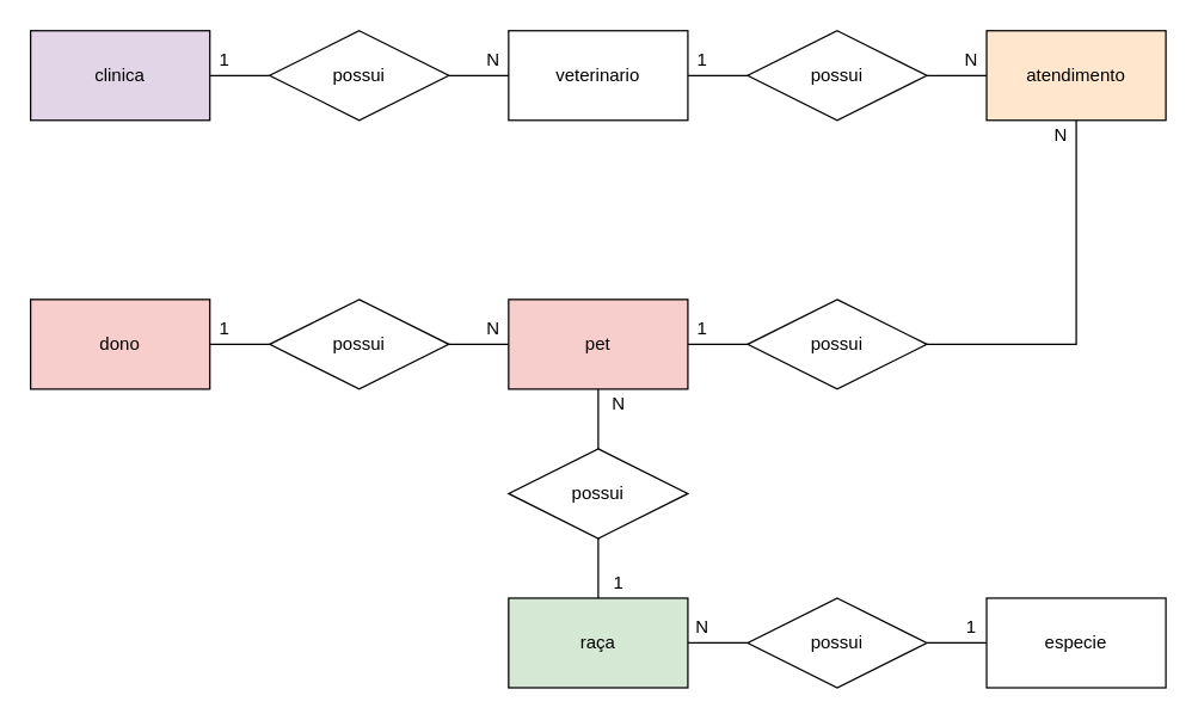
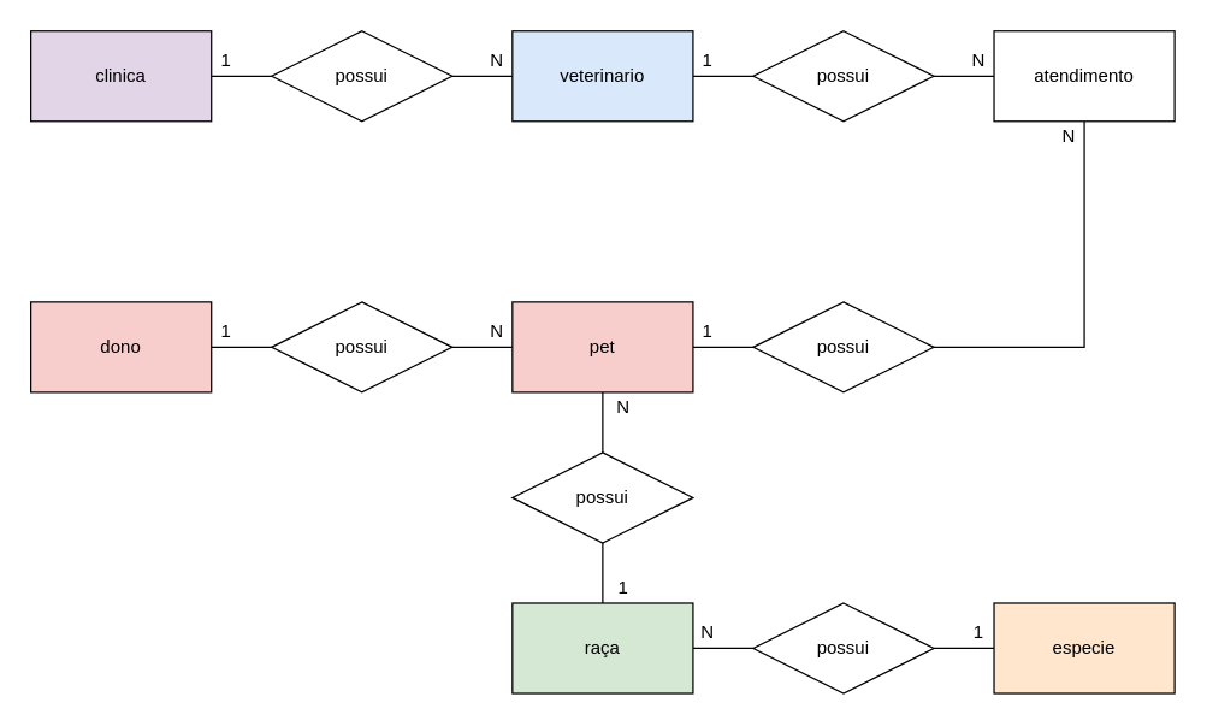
  <mxCell id="0" />
  <mxCell id="1" parent="0" />
  <mxCell id="2" style="edgeStyle=orthogonalEdgeStyle;rounded=0;orthogonalLoop=1;jettySize=auto;html=1;endArrow=none;endFill=0;" parent="1" source="3" target="7" edge="1"><mxGeometry relative="1" as="geometry" /></mxCell>
  <mxCell id="3" value="clinica" style="rounded=0;whiteSpace=wrap;html=1;fillColor=#e1d5e7;" parent="1" vertex="1"><mxGeometry x="20" y="20" width="120" height="60" as="geometry" /></mxCell>
  <mxCell id="4" style="edgeStyle=orthogonalEdgeStyle;rounded=0;orthogonalLoop=1;jettySize=auto;html=1;endArrow=none;endFill=0;" parent="1" source="5" target="9" edge="1"><mxGeometry relative="1" as="geometry" /></mxCell>
- <mxCell id="5" value="veterinario" style="rounded=0;whiteSpace=wrap;html=1;" parent="1" vertex="1"><mxGeometry x="340" y="20" width="120" height="60" as="geometry" /></mxCell>
+ <mxCell id="5" value="veterinario" style="rounded=0;whiteSpace=wrap;html=1;fillColor=#dae8fc;" parent="1" vertex="1"><mxGeometry x="340" y="20" width="120" height="60" as="geometry" /></mxCell>
  <mxCell id="6" style="edgeStyle=orthogonalEdgeStyle;rounded=0;orthogonalLoop=1;jettySize=auto;html=1;endArrow=none;endFill=0;" parent="1" source="7" target="5" edge="1"><mxGeometry relative="1" as="geometry" /></mxCell>
  <mxCell id="7" value="possui" style="shape=rhombus;perimeter=rhombusPerimeter;whiteSpace=wrap;html=1;align=center;" parent="1" vertex="1"><mxGeometry x="180" y="20" width="120" height="60" as="geometry" /></mxCell>
  <mxCell id="8" style="edgeStyle=orthogonalEdgeStyle;rounded=0;orthogonalLoop=1;jettySize=auto;html=1;endArrow=none;endFill=0;" parent="1" source="9" target="11" edge="1"><mxGeometry relative="1" as="geometry" /></mxCell>
  <mxCell id="9" value="possui" style="shape=rhombus;perimeter=rhombusPerimeter;whiteSpace=wrap;html=1;align=center;" parent="1" vertex="1"><mxGeometry x="500" y="20" width="120" height="60" as="geometry" /></mxCell>
  <mxCell id="10" style="edgeStyle=orthogonalEdgeStyle;rounded=0;orthogonalLoop=1;jettySize=auto;html=1;entryX=1;entryY=0.5;entryDx=0;entryDy=0;endArrow=none;endFill=0;" parent="1" source="11" target="16" edge="1"><mxGeometry relative="1" as="geometry"><Array as="points"><mxPoint x="720" y="230" /></Array></mxGeometry></mxCell>
- <mxCell id="11" value="atendimento" style="rounded=0;whiteSpace=wrap;html=1;fillColor=#ffe6cc;" parent="1" vertex="1"><mxGeometry x="660" y="20" width="120" height="60" as="geometry" /></mxCell>
+ <mxCell id="11" value="atendimento" style="rounded=0;whiteSpace=wrap;html=1;" parent="1" vertex="1"><mxGeometry x="660" y="20" width="120" height="60" as="geometry" /></mxCell>
  <mxCell id="12" style="edgeStyle=orthogonalEdgeStyle;rounded=0;orthogonalLoop=1;jettySize=auto;html=1;entryX=0.5;entryY=0;entryDx=0;entryDy=0;endArrow=none;endFill=0;" parent="1" source="14" target="18" edge="1"><mxGeometry relative="1" as="geometry" /></mxCell>
  <mxCell id="13" style="edgeStyle=orthogonalEdgeStyle;rounded=0;orthogonalLoop=1;jettySize=auto;html=1;endArrow=none;endFill=0;" parent="1" source="14" target="26" edge="1"><mxGeometry relative="1" as="geometry" /></mxCell>
  <mxCell id="14" value="pet" style="rounded=0;whiteSpace=wrap;html=1;fillColor=#f8cecc;" parent="1" vertex="1"><mxGeometry x="340" y="200" width="120" height="60" as="geometry" /></mxCell>
  <mxCell id="15" style="edgeStyle=orthogonalEdgeStyle;rounded=0;orthogonalLoop=1;jettySize=auto;html=1;endArrow=none;endFill=0;" parent="1" source="16" target="14" edge="1"><mxGeometry relative="1" as="geometry" /></mxCell>
  <mxCell id="16" value="possui" style="shape=rhombus;perimeter=rhombusPerimeter;whiteSpace=wrap;html=1;align=center;" parent="1" vertex="1"><mxGeometry x="500" y="200" width="120" height="60" as="geometry" /></mxCell>
  <mxCell id="17" style="edgeStyle=orthogonalEdgeStyle;rounded=0;orthogonalLoop=1;jettySize=auto;html=1;endArrow=none;endFill=0;" parent="1" source="18" target="20" edge="1"><mxGeometry relative="1" as="geometry" /></mxCell>
  <mxCell id="18" value="possui" style="shape=rhombus;perimeter=rhombusPerimeter;whiteSpace=wrap;html=1;align=center;" parent="1" vertex="1"><mxGeometry x="340" y="300" width="120" height="60" as="geometry" /></mxCell>
  <mxCell id="19" style="edgeStyle=orthogonalEdgeStyle;rounded=0;orthogonalLoop=1;jettySize=auto;html=1;endArrow=none;endFill=0;" parent="1" source="20" target="22" edge="1"><mxGeometry relative="1" as="geometry" /></mxCell>
  <mxCell id="20" value="raça" style="rounded=0;whiteSpace=wrap;html=1;fillColor=#d5e8d4;" parent="1" vertex="1"><mxGeometry x="340" y="400" width="120" height="60" as="geometry" /></mxCell>
  <mxCell id="21" style="edgeStyle=orthogonalEdgeStyle;rounded=0;orthogonalLoop=1;jettySize=auto;html=1;endArrow=none;endFill=0;" parent="1" source="22" target="23" edge="1"><mxGeometry relative="1" as="geometry" /></mxCell>
  <mxCell id="22" value="possui" style="shape=rhombus;perimeter=rhombusPerimeter;whiteSpace=wrap;html=1;align=center;" parent="1" vertex="1"><mxGeometry x="500" y="400" width="120" height="60" as="geometry" /></mxCell>
- <mxCell id="23" value="especie" style="rounded=0;whiteSpace=wrap;html=1;" parent="1" vertex="1"><mxGeometry x="660" y="400" width="120" height="60" as="geometry" /></mxCell>
+ <mxCell id="23" value="especie" style="rounded=0;whiteSpace=wrap;html=1;fillColor=#ffe6cc;" parent="1" vertex="1"><mxGeometry x="660" y="400" width="120" height="60" as="geometry" /></mxCell>
  <mxCell id="24" value="dono" style="rounded=0;whiteSpace=wrap;html=1;fillColor=#f8cecc;" parent="1" vertex="1"><mxGeometry x="20" y="200" width="120" height="60" as="geometry" /></mxCell>
  <mxCell id="25" style="edgeStyle=orthogonalEdgeStyle;rounded=0;orthogonalLoop=1;jettySize=auto;html=1;endArrow=none;endFill=0;" parent="1" source="26" target="24" edge="1"><mxGeometry relative="1" as="geometry" /></mxCell>
  <mxCell id="26" value="possui" style="shape=rhombus;perimeter=rhombusPerimeter;whiteSpace=wrap;html=1;align=center;" parent="1" vertex="1"><mxGeometry x="180" y="200" width="120" height="60" as="geometry" /></mxCell>
  <mxCell id="27" value="1" style="text;html=1;strokeColor=none;fillColor=none;align=center;verticalAlign=middle;whiteSpace=wrap;rounded=0;" parent="1" vertex="1"><mxGeometry x="130" y="210" width="40" height="20" as="geometry" /></mxCell>
  <mxCell id="28" value="N" style="text;html=1;strokeColor=none;fillColor=none;align=center;verticalAlign=middle;whiteSpace=wrap;rounded=0;" parent="1" vertex="1"><mxGeometry x="310" y="210" width="40" height="20" as="geometry" /></mxCell>
  <mxCell id="29" value="1" style="text;html=1;strokeColor=none;fillColor=none;align=center;verticalAlign=middle;whiteSpace=wrap;rounded=0;" parent="1" vertex="1"><mxGeometry x="130" y="30" width="40" height="20" as="geometry" /></mxCell>
  <mxCell id="30" value="N" style="text;html=1;strokeColor=none;fillColor=none;align=center;verticalAlign=middle;whiteSpace=wrap;rounded=0;" parent="1" vertex="1"><mxGeometry x="310" y="30" width="40" height="20" as="geometry" /></mxCell>
  <mxCell id="31" value="1" style="text;html=1;strokeColor=none;fillColor=none;align=center;verticalAlign=middle;whiteSpace=wrap;rounded=0;" parent="1" vertex="1"><mxGeometry x="450" y="30" width="40" height="20" as="geometry" /></mxCell>
  <mxCell id="32" value="N" style="text;html=1;strokeColor=none;fillColor=none;align=center;verticalAlign=middle;whiteSpace=wrap;rounded=0;" parent="1" vertex="1"><mxGeometry x="630" y="30" width="40" height="20" as="geometry" /></mxCell>
  <mxCell id="33" value="N" style="text;html=1;strokeColor=none;fillColor=none;align=center;verticalAlign=middle;whiteSpace=wrap;rounded=0;" parent="1" vertex="1"><mxGeometry x="690" y="80" width="40" height="20" as="geometry" /></mxCell>
  <mxCell id="34" value="1" style="text;html=1;strokeColor=none;fillColor=none;align=center;verticalAlign=middle;whiteSpace=wrap;rounded=0;" parent="1" vertex="1"><mxGeometry x="450" y="210" width="40" height="20" as="geometry" /></mxCell>
  <mxCell id="35" value="N" style="text;html=1;strokeColor=none;fillColor=none;align=center;verticalAlign=middle;whiteSpace=wrap;rounded=0;" parent="1" vertex="1"><mxGeometry x="394" y="260" width="40" height="20" as="geometry" /></mxCell>
  <mxCell id="36" value="1" style="text;html=1;strokeColor=none;fillColor=none;align=center;verticalAlign=middle;whiteSpace=wrap;rounded=0;" parent="1" vertex="1"><mxGeometry x="394" y="380" width="40" height="20" as="geometry" /></mxCell>
  <mxCell id="37" value="1" style="text;html=1;strokeColor=none;fillColor=none;align=center;verticalAlign=middle;whiteSpace=wrap;rounded=0;" parent="1" vertex="1"><mxGeometry x="630" y="410" width="40" height="20" as="geometry" /></mxCell>
  <mxCell id="38" value="N" style="text;html=1;strokeColor=none;fillColor=none;align=center;verticalAlign=middle;whiteSpace=wrap;rounded=0;" parent="1" vertex="1"><mxGeometry x="450" y="410" width="40" height="20" as="geometry" /></mxCell>
